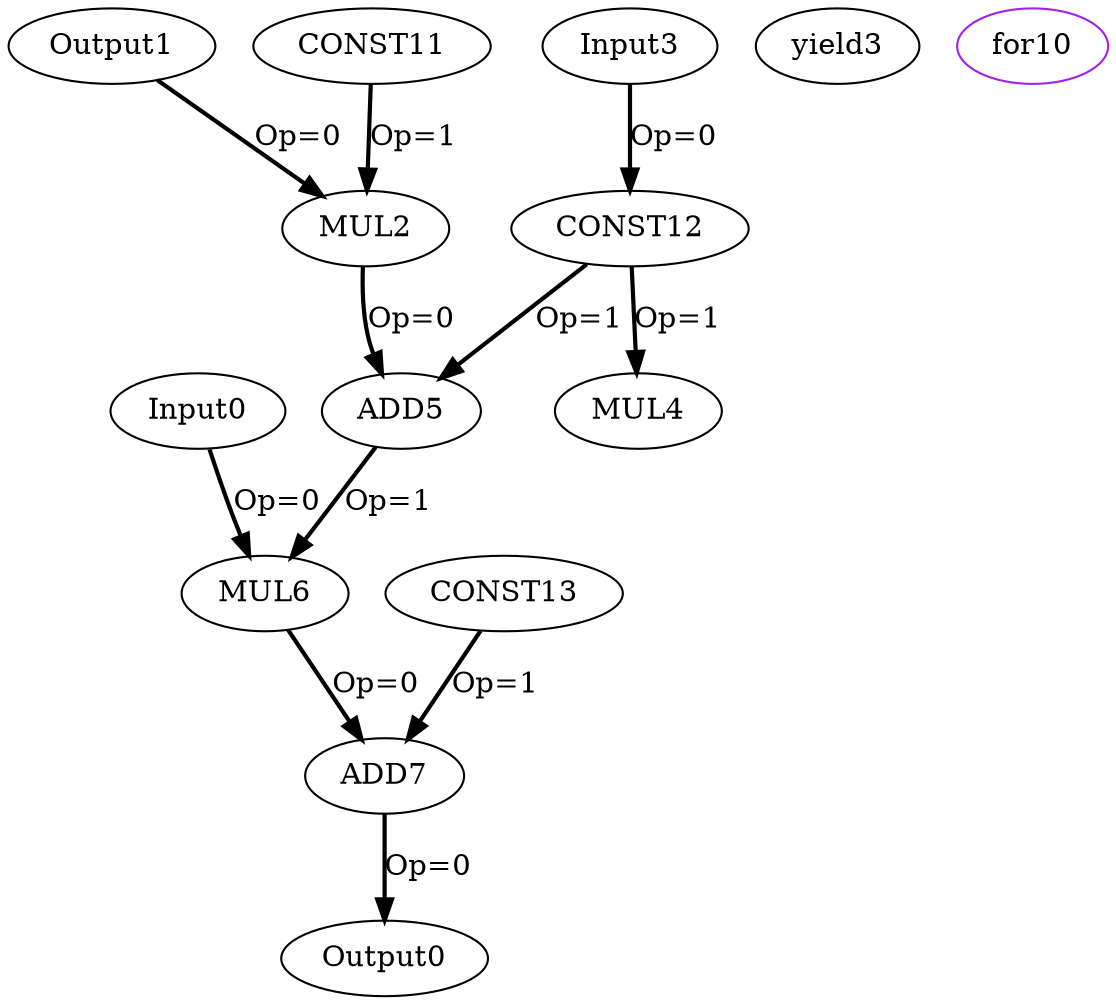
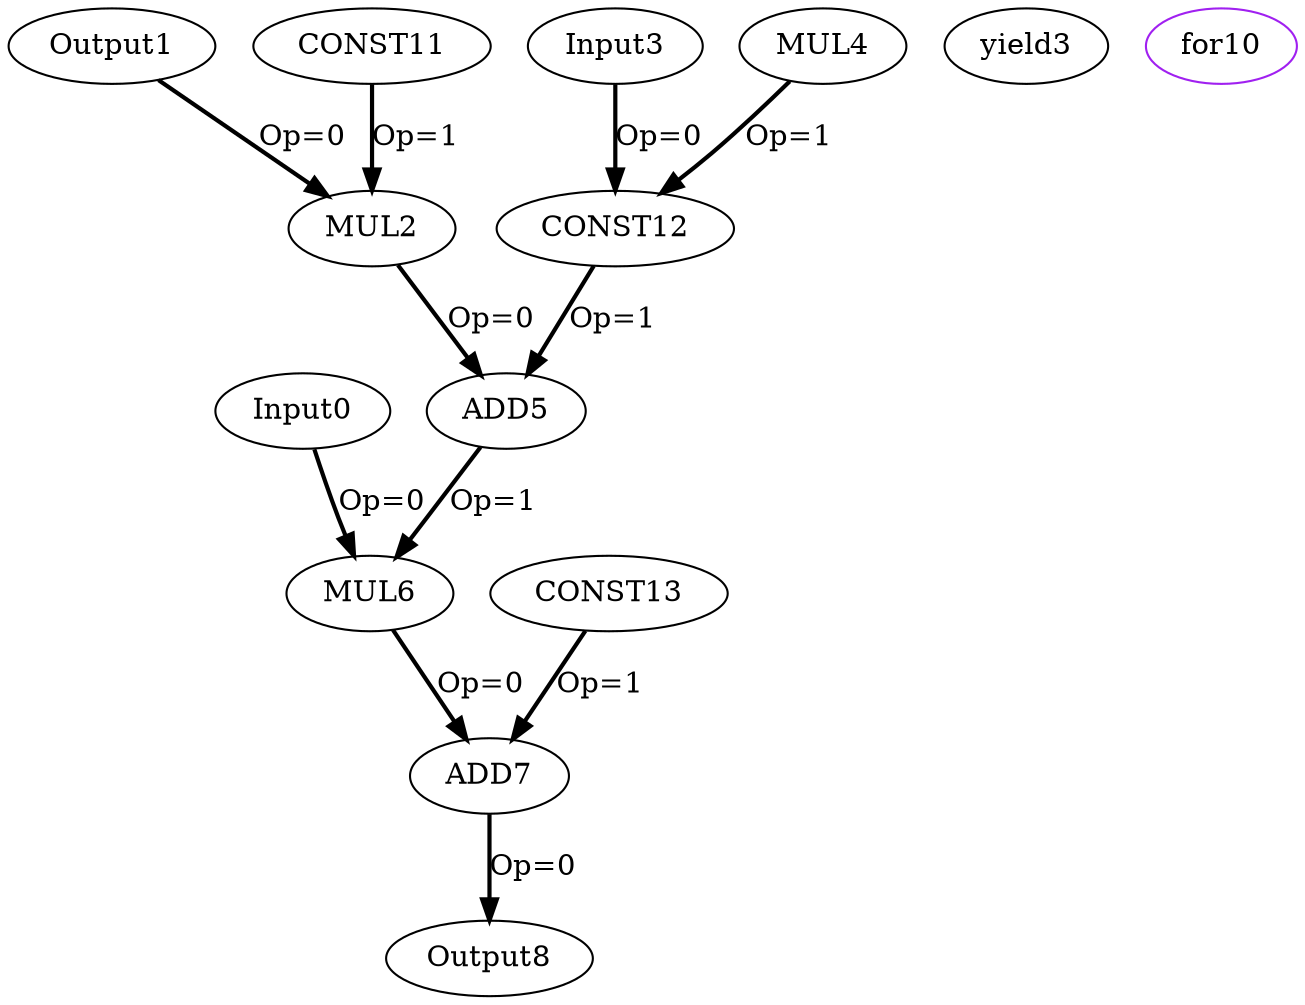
  digraph {
    node [color=black opcode=Input]
    edge [color=black operand=0 style=bold]
    Input0 [offset="0,0" pattern="4,506" ref_name=kernel_try_0]
    MUL6 [opcode=MUL]
    ADD7 [opcode=ADD]
    n4 [label=Output1 offset="0,0" pattern="4,506" ref_name=kernel_try_1]
    MUL2 [opcode=MUL]
    ADD5 [opcode=ADD]
    Input3 [offset="0,0" pattern="4,506" ref_name=kernel_try_2]
    CONST12 [opcode=CONST value="0x00000008"]
    MUL4 [opcode=MUL]
-   Output8 [offset="0,0" opcode=Output pattern="4,506" ref_name=kernel_try_3 label=Output0]
+   Output8 [offset="0,0" opcode=Output pattern="4,506" ref_name=kernel_try_3]
    n11 [label=yield3 opcode=yield]
    for10 [color=purple opcode=for]
    CONST11 [opcode=CONST value="0x00000005"]
    CONST13 [opcode=CONST value="0x0000000F"]
    Input0 -> MUL6 [label="Op=0"]
    MUL6 -> ADD7 [label="Op=0"]
    ADD7 -> Output8 [label="Op=0"]
    n4 -> MUL2 [label="Op=0"]
    MUL2 -> ADD5 [label="Op=0"]
    ADD5 -> MUL6 [label="Op=1" operand=1]
    Input3 -> CONST12 [label="Op=0"]
    CONST12 -> ADD5 [label="Op=1" operand=1]
-   CONST12 -> MUL4 [label="Op=1" operand=1]
+   MUL4 -> CONST12 [label="Op=1" operand=1]
    CONST11 -> MUL2 [label="Op=1" operand=1]
    CONST13 -> ADD7 [label="Op=1" operand=1]
  }
